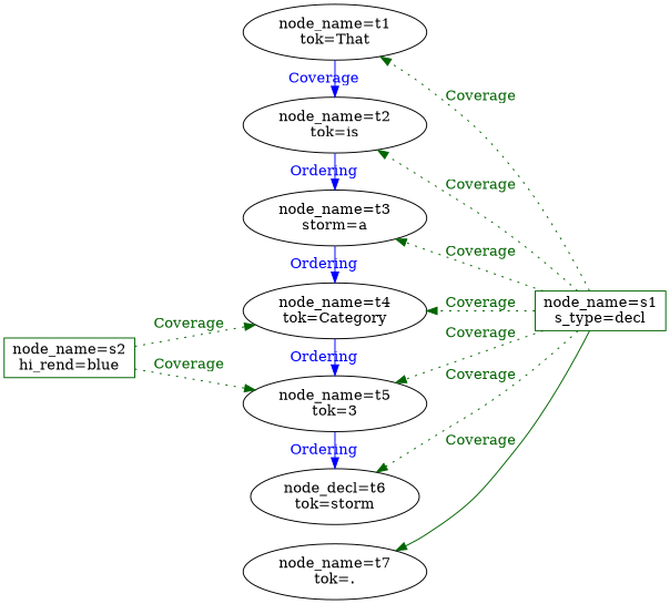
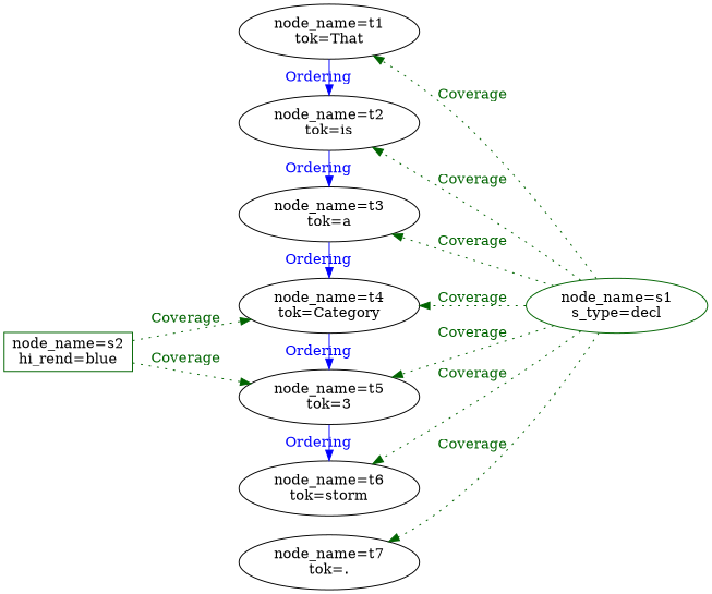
  digraph {
    rankdir=LR
    edge [color=darkgreen fontcolor=darkgreen style=dotted]
    n1 [label="node_name=t1\ntok=That"]
    n2 [label="node_name=t2\ntok=is"]
-   n3 [label="node_name=t3\nstorm=a"]
+   n3 [label="node_name=t3\ntok=a"]
    n4 [label="node_name=t4\ntok=Category"]
    n5 [label="node_name=t5\ntok=3"]
-   n6 [label="node_decl=t6\ntok=storm"]
+   n6 [label="node_name=t6\ntok=storm"]
    n7 [label="node_name=t7\ntok=."]
-   n8 [color=darkgreen label="node_name=s1\ns_type=decl" shape=box]
+   n8 [color=darkgreen label="node_name=s1\ns_type=decl" shape=ellipse]
    n9 [color=darkgreen label="node_name=s2\nhi_rend=blue" shape=box]
    subgraph sub_1 {
      rank=same
      n1
      n2
      n3
      n4
      n5
      n6
      n7
    }
    subgraph sub_2 {
      n1
      n2
      n3
      n4
      n5
      n6
      n7
    }
    subgraph sub_3 {
      subgraph sub_4 {
        rank=max
        n8
      }
      subgraph sub_5 {
        rank=min
        n9
      }
    }
    subgraph sub_6 {
      n1
      n2
      n3
      n4
      n5
      n6
      n7
      n8
      n9
    }
-   n1 -> n2 [color=blue fontcolor=blue label=Coverage style=solid]
+   n1 -> n2 [color=blue fontcolor=blue label=Ordering style=solid]
    n2 -> n3 [color=blue fontcolor=blue label=Ordering style=solid]
    n3 -> n4 [color=blue fontcolor=blue label=Ordering style=solid]
    n4 -> n5 [color=blue fontcolor=blue label=Ordering style=solid]
    n5 -> n6 [color=blue fontcolor=blue label=Ordering style=solid]
    n8 -> n1 [label=Coverage]
    n8 -> n2 [label=Coverage]
    n8 -> n3 [label=Coverage]
    n8 -> n4 [label=Coverage]
    n8 -> n5 [label=Coverage]
    n8 -> n6 [label=Coverage]
-   n8 -> n7 [label=Coverage style=solid]
+   n8 -> n7 [label=Coverage]
    n9 -> n4 [label=Coverage]
    n9 -> n5 [label=Coverage]
  }
